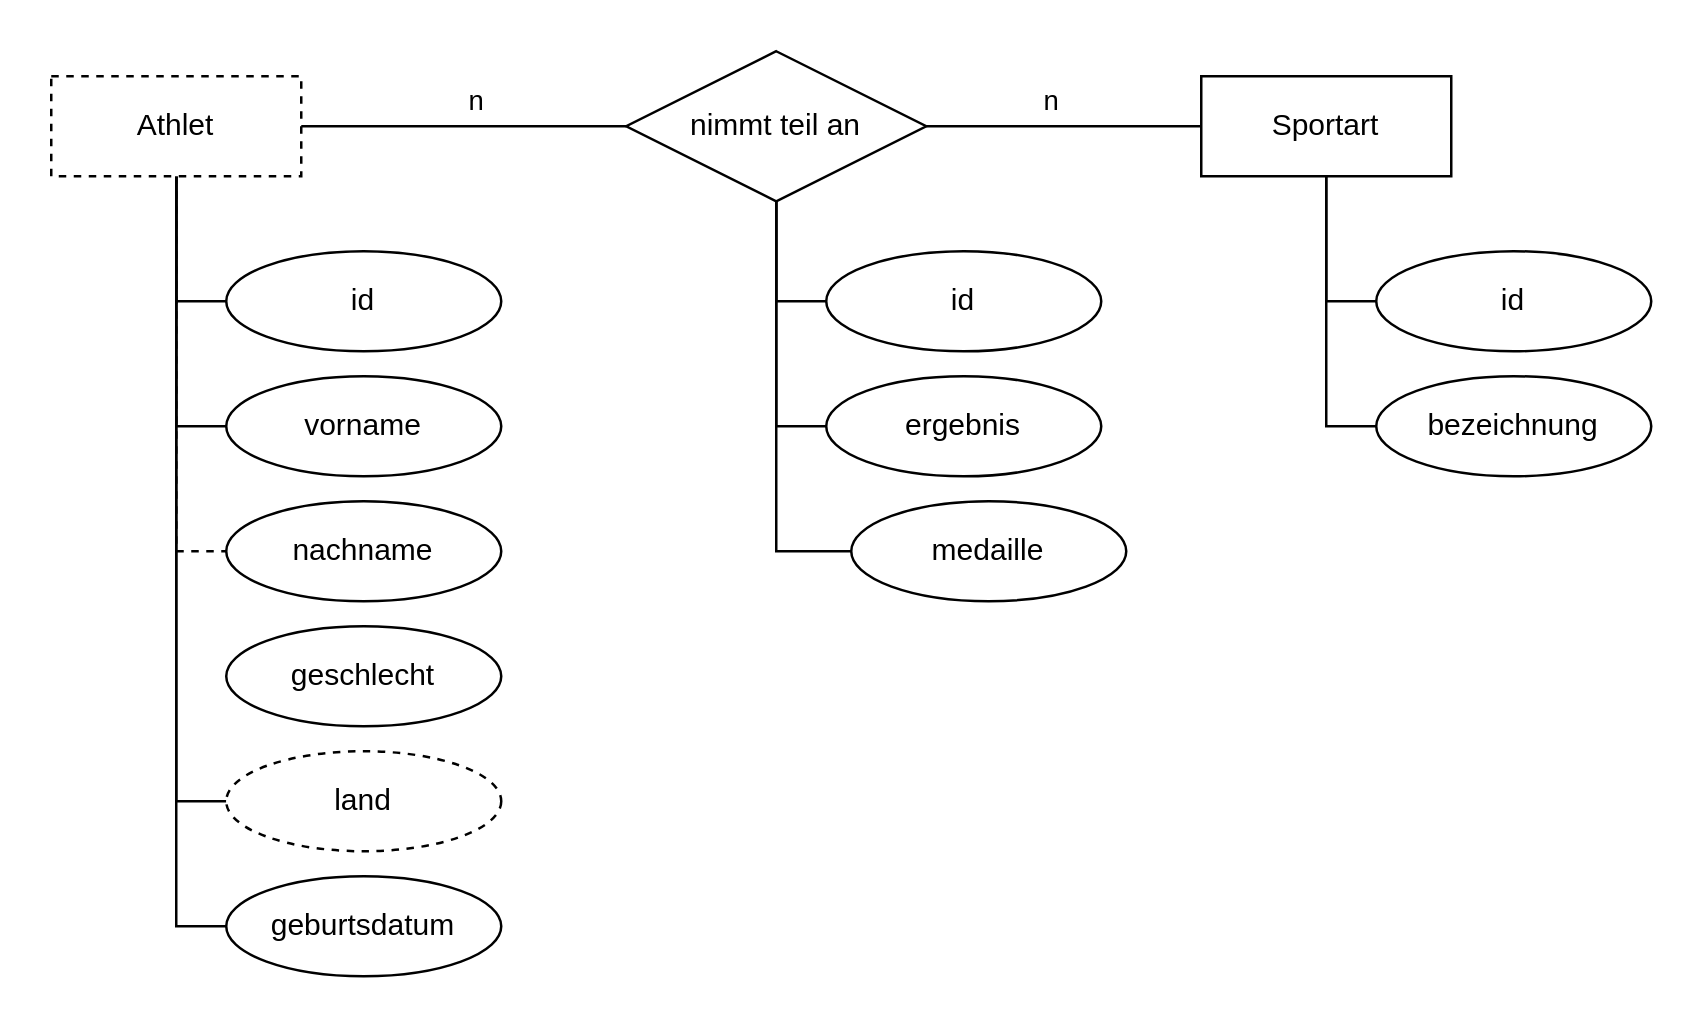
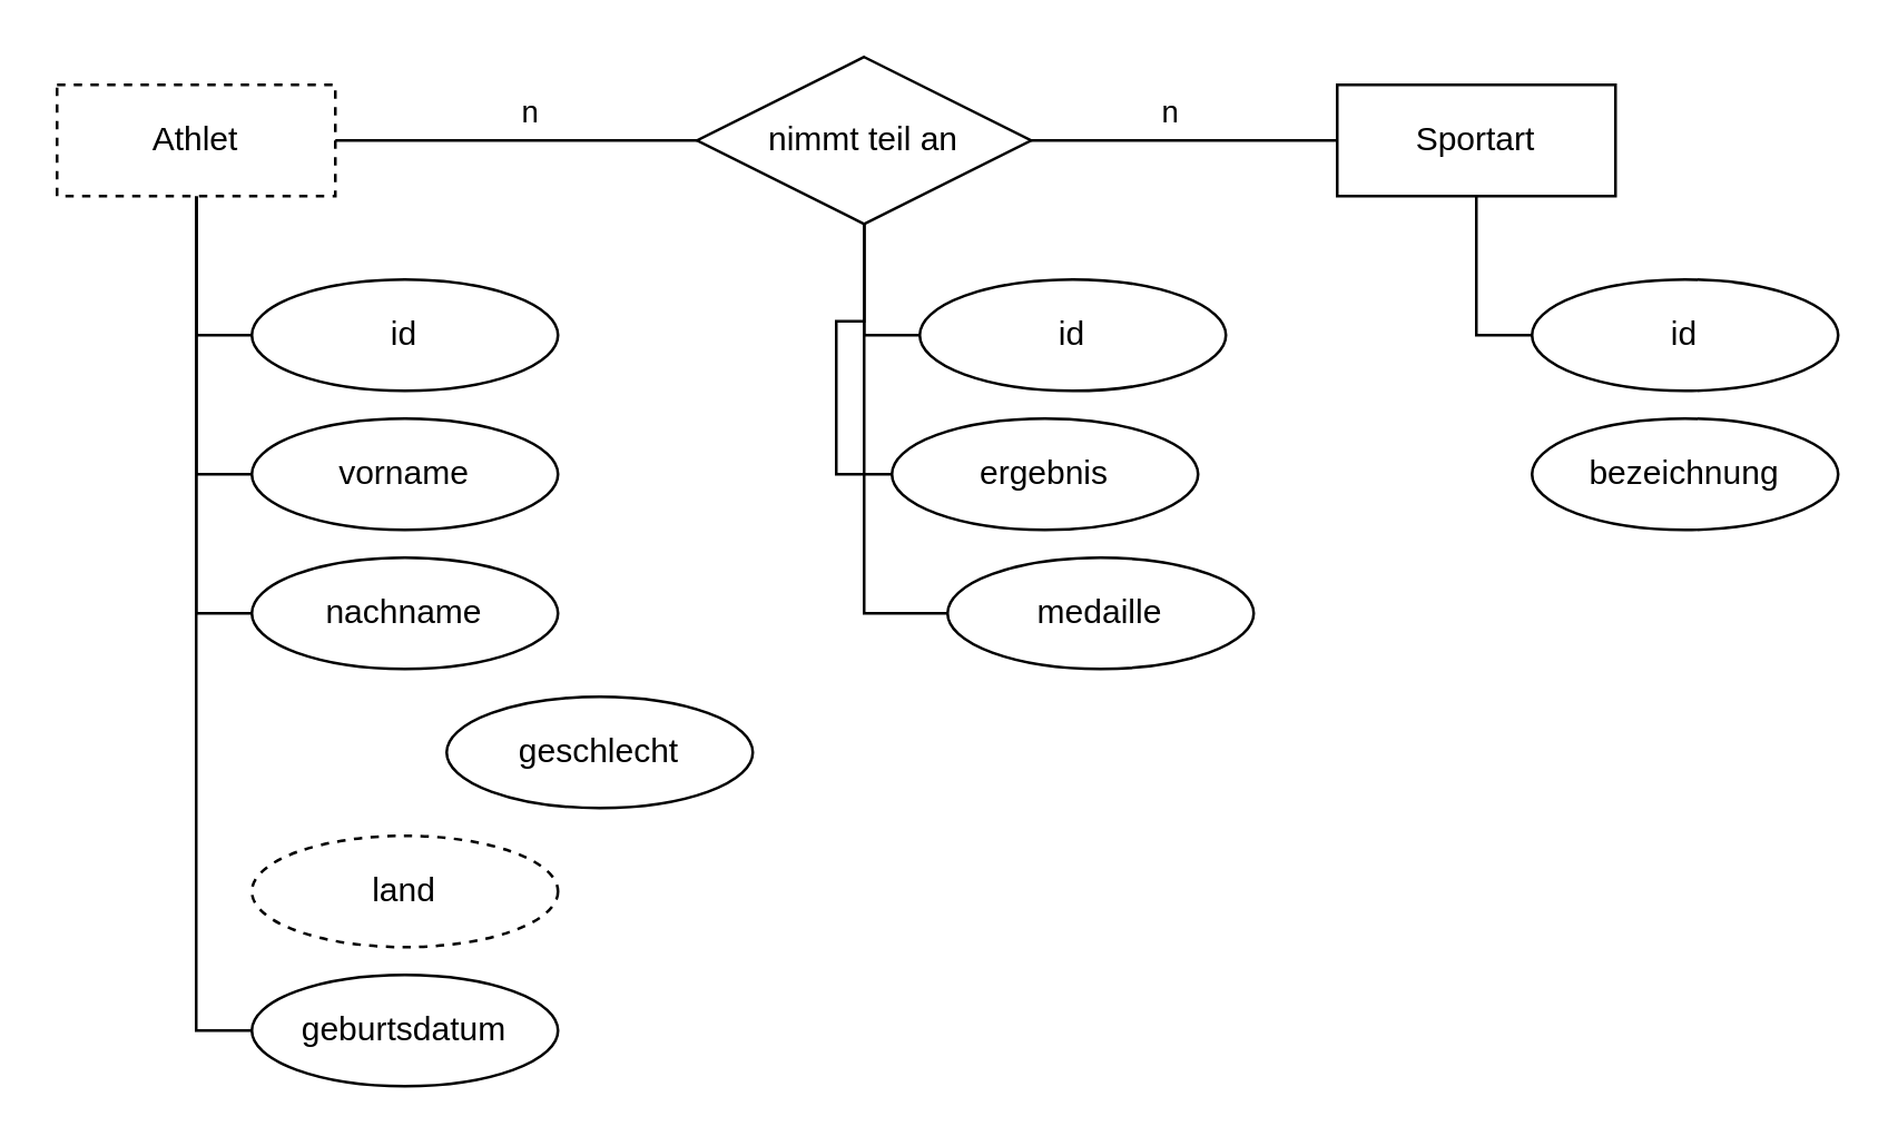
  <mxCell id="0" />
  <mxCell id="1" parent="0" />
  <mxCell id="2" style="edgeStyle=orthogonalEdgeStyle;rounded=0;orthogonalLoop=1;jettySize=auto;html=1;exitX=0.5;exitY=1;exitDx=0;exitDy=0;entryX=0;entryY=0.5;entryDx=0;entryDy=0;endArrow=none;endFill=0;" edge="1" parent="1" source="7" target="8"><mxGeometry relative="1" as="geometry" /></mxCell>
  <mxCell id="3" style="edgeStyle=orthogonalEdgeStyle;rounded=0;orthogonalLoop=1;jettySize=auto;html=1;exitX=0.5;exitY=1;exitDx=0;exitDy=0;entryX=0;entryY=0.5;entryDx=0;entryDy=0;endArrow=none;endFill=0;" edge="1" parent="1" source="7" target="9"><mxGeometry relative="1" as="geometry" /></mxCell>
- <mxCell id="4" style="edgeStyle=orthogonalEdgeStyle;rounded=0;orthogonalLoop=1;jettySize=auto;html=1;exitX=0.5;exitY=1;exitDx=0;exitDy=0;entryX=0;entryY=0.5;entryDx=0;entryDy=0;endArrow=none;endFill=0;dashed=1;" edge="1" parent="1" source="7" target="11"><mxGeometry relative="1" as="geometry" /></mxCell>
- <mxCell id="5" style="edgeStyle=orthogonalEdgeStyle;rounded=0;orthogonalLoop=1;jettySize=auto;html=1;exitX=0.5;exitY=1;exitDx=0;exitDy=0;entryX=0;entryY=0.5;entryDx=0;entryDy=0;endArrow=none;endFill=0;" edge="1" parent="1" source="7" target="10"><mxGeometry relative="1" as="geometry" /></mxCell>
+ <mxCell id="4" style="edgeStyle=orthogonalEdgeStyle;rounded=0;orthogonalLoop=1;jettySize=auto;html=1;exitX=0.5;exitY=1;exitDx=0;exitDy=0;entryX=0;entryY=0.5;entryDx=0;entryDy=0;endArrow=none;endFill=0;" edge="1" parent="1" source="7" target="11"><mxGeometry relative="1" as="geometry" /></mxCell>
  <mxCell id="6" style="edgeStyle=orthogonalEdgeStyle;rounded=0;orthogonalLoop=1;jettySize=auto;html=1;exitX=0.5;exitY=1;exitDx=0;exitDy=0;entryX=0;entryY=0.5;entryDx=0;entryDy=0;endArrow=none;endFill=0;" edge="1" parent="1" source="7" target="27"><mxGeometry relative="1" as="geometry" /></mxCell>
  <mxCell id="7" value="Athlet" style="rounded=0;whiteSpace=wrap;html=1;dashed=1;" vertex="1" parent="1"><mxGeometry x="20" y="30" width="100" height="40" as="geometry" /></mxCell>
  <mxCell id="8" value="id" style="ellipse;whiteSpace=wrap;html=1;" vertex="1" parent="1"><mxGeometry x="90" y="100" width="110" height="40" as="geometry" /></mxCell>
  <mxCell id="9" value="vorname" style="ellipse;whiteSpace=wrap;html=1;" vertex="1" parent="1"><mxGeometry x="90" y="150" width="110" height="40" as="geometry" /></mxCell>
  <mxCell id="10" value="land" style="ellipse;whiteSpace=wrap;html=1;dashed=1;" vertex="1" parent="1"><mxGeometry x="90" y="300" width="110" height="40" as="geometry" /></mxCell>
  <mxCell id="11" value="nachname" style="ellipse;whiteSpace=wrap;html=1;" vertex="1" parent="1"><mxGeometry x="90" y="200" width="110" height="40" as="geometry" /></mxCell>
- <mxCell id="12" value="geschlecht" style="ellipse;whiteSpace=wrap;html=1;" vertex="1" parent="1"><mxGeometry x="90" y="250" width="110" height="40" as="geometry" /></mxCell>
+ <mxCell id="12" value="geschlecht" style="ellipse;whiteSpace=wrap;html=1;" vertex="1" parent="1"><mxGeometry x="160" y="250" width="110" height="40" as="geometry" /></mxCell>
  <mxCell id="13" style="edgeStyle=orthogonalEdgeStyle;rounded=0;orthogonalLoop=1;jettySize=auto;html=1;exitX=0.5;exitY=1;exitDx=0;exitDy=0;entryX=0;entryY=0.5;entryDx=0;entryDy=0;endArrow=none;endFill=0;" edge="1" parent="1" source="15" target="16"><mxGeometry relative="1" as="geometry" /></mxCell>
- <mxCell id="14" style="edgeStyle=orthogonalEdgeStyle;rounded=0;orthogonalLoop=1;jettySize=auto;html=1;exitX=0.5;exitY=1;exitDx=0;exitDy=0;entryX=0;entryY=0.5;entryDx=0;entryDy=0;endArrow=none;endFill=0;" edge="1" parent="1" source="15" target="17"><mxGeometry relative="1" as="geometry" /></mxCell>
  <mxCell id="15" value="Sportart" style="rounded=0;whiteSpace=wrap;html=1;" vertex="1" parent="1"><mxGeometry x="480" y="30" width="100" height="40" as="geometry" /></mxCell>
  <mxCell id="16" value="id" style="ellipse;whiteSpace=wrap;html=1;" vertex="1" parent="1"><mxGeometry x="550" y="100" width="110" height="40" as="geometry" /></mxCell>
  <mxCell id="17" value="bezeichnung" style="ellipse;whiteSpace=wrap;html=1;" vertex="1" parent="1"><mxGeometry x="550" y="150" width="110" height="40" as="geometry" /></mxCell>
  <mxCell id="18" value="n" style="edgeStyle=orthogonalEdgeStyle;rounded=0;orthogonalLoop=1;jettySize=auto;html=1;exitX=1;exitY=0.5;exitDx=0;exitDy=0;entryX=0;entryY=0.5;entryDx=0;entryDy=0;endArrow=none;endFill=0;" edge="1" parent="1" source="22" target="15"><mxGeometry x="-0.091" y="10" relative="1" as="geometry"><mxPoint as="offset" /></mxGeometry></mxCell>
  <mxCell id="19" value="n" style="edgeStyle=orthogonalEdgeStyle;rounded=0;orthogonalLoop=1;jettySize=auto;html=1;exitX=0;exitY=0.5;exitDx=0;exitDy=0;entryX=1;entryY=0.5;entryDx=0;entryDy=0;endArrow=none;endFill=0;" edge="1" parent="1" source="22" target="7"><mxGeometry x="-0.077" y="-10" relative="1" as="geometry"><mxPoint as="offset" /></mxGeometry></mxCell>
  <mxCell id="20" style="edgeStyle=orthogonalEdgeStyle;rounded=0;orthogonalLoop=1;jettySize=auto;html=1;exitX=0.5;exitY=1;exitDx=0;exitDy=0;entryX=0;entryY=0.5;entryDx=0;entryDy=0;endArrow=none;endFill=0;" edge="1" parent="1" source="22" target="23"><mxGeometry relative="1" as="geometry" /></mxCell>
  <mxCell id="21" style="edgeStyle=orthogonalEdgeStyle;rounded=0;orthogonalLoop=1;jettySize=auto;html=1;exitX=0.5;exitY=1;exitDx=0;exitDy=0;entryX=0;entryY=0.5;entryDx=0;entryDy=0;endArrow=none;endFill=0;" edge="1" parent="1" source="22" target="24"><mxGeometry relative="1" as="geometry" /></mxCell>
  <mxCell id="22" value="nimmt teil an" style="rhombus;whiteSpace=wrap;html=1;" vertex="1" parent="1"><mxGeometry x="250" y="20" width="120" height="60" as="geometry" /></mxCell>
- <mxCell id="23" value="ergebnis" style="ellipse;whiteSpace=wrap;html=1;" vertex="1" parent="1"><mxGeometry x="330" y="150" width="110" height="40" as="geometry" /></mxCell>
+ <mxCell id="23" value="ergebnis" style="ellipse;whiteSpace=wrap;html=1;" vertex="1" parent="1"><mxGeometry x="320" y="150" width="110" height="40" as="geometry" /></mxCell>
  <mxCell id="24" value="medaille" style="ellipse;whiteSpace=wrap;html=1;" vertex="1" parent="1"><mxGeometry x="340" y="200" width="110" height="40" as="geometry" /></mxCell>
  <mxCell id="25" style="edgeStyle=orthogonalEdgeStyle;rounded=0;orthogonalLoop=1;jettySize=auto;html=1;exitX=0;exitY=0.5;exitDx=0;exitDy=0;endArrow=none;endFill=0;" edge="1" parent="1" source="26"><mxGeometry relative="1" as="geometry"><mxPoint x="310" y="80" as="targetPoint" /></mxGeometry></mxCell>
  <mxCell id="26" value="id" style="ellipse;whiteSpace=wrap;html=1;" vertex="1" parent="1"><mxGeometry x="330" y="100" width="110" height="40" as="geometry" /></mxCell>
  <mxCell id="27" value="geburtsdatum" style="ellipse;whiteSpace=wrap;html=1;" vertex="1" parent="1"><mxGeometry x="90" y="350" width="110" height="40" as="geometry" /></mxCell>
